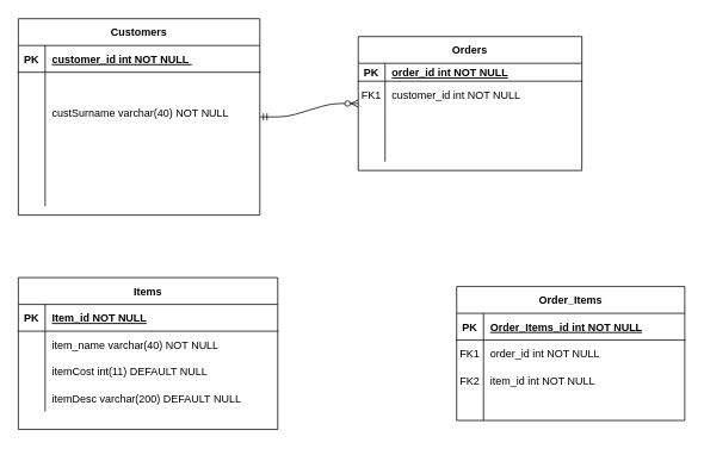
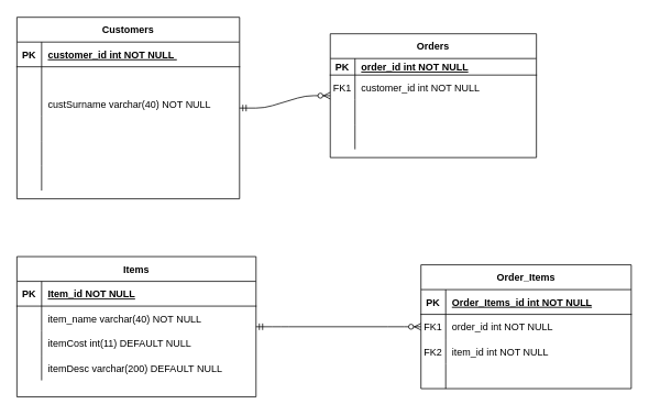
  <mxCell id="0" />
  <mxCell id="1" parent="0" />
  <mxCell id="2" value="Orders" style="shape=table;startSize=30;container=1;collapsible=1;childLayout=tableLayout;fixedRows=1;rowLines=0;fontStyle=1;align=center;resizeLast=1;" parent="1" vertex="1"><mxGeometry x="400" y="40" width="250" height="150" as="geometry" /></mxCell>
  <mxCell id="3" value="" style="shape=partialRectangle;collapsible=0;dropTarget=0;pointerEvents=0;fillColor=none;points=[[0,0.5],[1,0.5]];portConstraint=eastwest;top=0;left=0;right=0;bottom=1;" parent="2" vertex="1"><mxGeometry y="30" width="250" height="20" as="geometry" /></mxCell>
  <mxCell id="4" value="PK" style="shape=partialRectangle;overflow=hidden;connectable=0;fillColor=none;top=0;left=0;bottom=0;right=0;fontStyle=1;" parent="3" vertex="1"><mxGeometry width="30" height="20" as="geometry" /></mxCell>
  <mxCell id="5" value="order_id int NOT NULL " style="shape=partialRectangle;overflow=hidden;connectable=0;fillColor=none;top=0;left=0;bottom=0;right=0;align=left;spacingLeft=6;fontStyle=5;" parent="3" vertex="1"><mxGeometry x="30" width="220" height="20" as="geometry" /></mxCell>
  <mxCell id="6" value="" style="shape=partialRectangle;collapsible=0;dropTarget=0;pointerEvents=0;fillColor=none;points=[[0,0.5],[1,0.5]];portConstraint=eastwest;top=0;left=0;right=0;bottom=0;" parent="2" vertex="1"><mxGeometry y="50" width="250" height="30" as="geometry" /></mxCell>
  <mxCell id="7" value="FK1" style="shape=partialRectangle;overflow=hidden;connectable=0;fillColor=none;top=0;left=0;bottom=0;right=0;" parent="6" vertex="1"><mxGeometry width="30" height="30" as="geometry" /></mxCell>
  <mxCell id="8" value="customer_id int NOT NULL" style="shape=partialRectangle;overflow=hidden;connectable=0;fillColor=none;top=0;left=0;bottom=0;right=0;align=left;spacingLeft=6;" parent="6" vertex="1"><mxGeometry x="30" width="220" height="30" as="geometry" /></mxCell>
  <mxCell id="9" value="" style="shape=partialRectangle;collapsible=0;dropTarget=0;pointerEvents=0;fillColor=none;points=[[0,0.5],[1,0.5]];portConstraint=eastwest;top=0;left=0;right=0;bottom=0;" parent="2" vertex="1"><mxGeometry y="80" width="250" height="30" as="geometry" /></mxCell>
  <mxCell id="10" value="" style="shape=partialRectangle;overflow=hidden;connectable=0;fillColor=none;top=0;left=0;bottom=0;right=0;" parent="9" vertex="1"><mxGeometry width="30" height="30" as="geometry" /></mxCell>
  <mxCell id="11" value="" style="shape=partialRectangle;overflow=hidden;connectable=0;fillColor=none;top=0;left=0;bottom=0;right=0;align=left;spacingLeft=6;" parent="9" vertex="1"><mxGeometry x="30" width="220" height="30" as="geometry" /></mxCell>
  <mxCell id="12" style="shape=partialRectangle;collapsible=0;dropTarget=0;pointerEvents=0;fillColor=none;points=[[0,0.5],[1,0.5]];portConstraint=eastwest;top=0;left=0;right=0;bottom=0;" parent="2" vertex="1"><mxGeometry y="110" width="250" height="30" as="geometry" /></mxCell>
  <mxCell id="13" value="" style="shape=partialRectangle;overflow=hidden;connectable=0;fillColor=none;top=0;left=0;bottom=0;right=0;" parent="12" vertex="1"><mxGeometry width="30" height="30" as="geometry" /></mxCell>
  <mxCell id="14" value="" style="shape=partialRectangle;overflow=hidden;connectable=0;fillColor=none;top=0;left=0;bottom=0;right=0;align=left;spacingLeft=6;" parent="12" vertex="1"><mxGeometry x="30" width="220" height="30" as="geometry" /></mxCell>
  <mxCell id="15" value="Customers" style="shape=table;startSize=30;container=1;collapsible=1;childLayout=tableLayout;fixedRows=1;rowLines=0;fontStyle=1;align=center;resizeLast=1;" parent="1" vertex="1"><mxGeometry x="20" y="20" width="270" height="220" as="geometry" /></mxCell>
  <mxCell id="16" value="" style="shape=partialRectangle;collapsible=0;dropTarget=0;pointerEvents=0;fillColor=none;points=[[0,0.5],[1,0.5]];portConstraint=eastwest;top=0;left=0;right=0;bottom=1;" parent="15" vertex="1"><mxGeometry y="30" width="270" height="30" as="geometry" /></mxCell>
  <mxCell id="17" value="PK" style="shape=partialRectangle;overflow=hidden;connectable=0;fillColor=none;top=0;left=0;bottom=0;right=0;fontStyle=1;" parent="16" vertex="1"><mxGeometry width="30" height="30" as="geometry" /></mxCell>
  <mxCell id="18" value="customer_id int NOT NULL " style="shape=partialRectangle;overflow=hidden;connectable=0;fillColor=none;top=0;left=0;bottom=0;right=0;align=left;spacingLeft=6;fontStyle=5;" parent="16" vertex="1"><mxGeometry x="30" width="240" height="30" as="geometry" /></mxCell>
  <mxCell id="19" value="" style="shape=partialRectangle;collapsible=0;dropTarget=0;pointerEvents=0;fillColor=none;points=[[0,0.5],[1,0.5]];portConstraint=eastwest;top=0;left=0;right=0;bottom=0;" parent="15" vertex="1"><mxGeometry y="60" width="270" height="30" as="geometry" /></mxCell>
  <mxCell id="20" value="" style="shape=partialRectangle;overflow=hidden;connectable=0;fillColor=none;top=0;left=0;bottom=0;right=0;" parent="19" vertex="1"><mxGeometry width="30" height="30" as="geometry" /></mxCell>
  <mxCell id="21" style="shape=partialRectangle;collapsible=0;dropTarget=0;pointerEvents=0;fillColor=none;points=[[0,0.5],[1,0.5]];portConstraint=eastwest;top=0;left=0;right=0;bottom=0;" parent="15" vertex="1"><mxGeometry y="90" width="270" height="30" as="geometry" /></mxCell>
  <mxCell id="22" style="shape=partialRectangle;overflow=hidden;connectable=0;fillColor=none;top=0;left=0;bottom=0;right=0;" parent="21" vertex="1"><mxGeometry width="30" height="30" as="geometry" /></mxCell>
  <mxCell id="23" value="custSurname varchar(40) NOT NULL" style="shape=partialRectangle;overflow=hidden;connectable=0;fillColor=none;top=0;left=0;bottom=0;right=0;align=left;spacingLeft=6;" parent="21" vertex="1"><mxGeometry x="30" width="240" height="30" as="geometry" /></mxCell>
  <mxCell id="24" style="shape=partialRectangle;collapsible=0;dropTarget=0;pointerEvents=0;fillColor=none;points=[[0,0.5],[1,0.5]];portConstraint=eastwest;top=0;left=0;right=0;bottom=0;" parent="15" vertex="1"><mxGeometry y="120" width="270" height="30" as="geometry" /></mxCell>
  <mxCell id="25" style="shape=partialRectangle;overflow=hidden;connectable=0;fillColor=none;top=0;left=0;bottom=0;right=0;" parent="24" vertex="1"><mxGeometry width="30" height="30" as="geometry" /></mxCell>
  <mxCell id="26" style="shape=partialRectangle;overflow=hidden;connectable=0;fillColor=none;top=0;left=0;bottom=0;right=0;align=left;spacingLeft=6;" parent="24" vertex="1"><mxGeometry x="30" width="240" height="30" as="geometry" /></mxCell>
  <mxCell id="27" style="shape=partialRectangle;collapsible=0;dropTarget=0;pointerEvents=0;fillColor=none;points=[[0,0.5],[1,0.5]];portConstraint=eastwest;top=0;left=0;right=0;bottom=0;" parent="15" vertex="1"><mxGeometry y="150" width="270" height="30" as="geometry" /></mxCell>
  <mxCell id="28" style="shape=partialRectangle;overflow=hidden;connectable=0;fillColor=none;top=0;left=0;bottom=0;right=0;" parent="27" vertex="1"><mxGeometry width="30" height="30" as="geometry" /></mxCell>
  <mxCell id="29" style="shape=partialRectangle;overflow=hidden;connectable=0;fillColor=none;top=0;left=0;bottom=0;right=0;align=left;spacingLeft=6;" parent="27" vertex="1"><mxGeometry x="30" width="240" height="30" as="geometry" /></mxCell>
  <mxCell id="30" style="shape=partialRectangle;collapsible=0;dropTarget=0;pointerEvents=0;fillColor=none;points=[[0,0.5],[1,0.5]];portConstraint=eastwest;top=0;left=0;right=0;bottom=0;" parent="15" vertex="1"><mxGeometry y="180" width="270" height="30" as="geometry" /></mxCell>
  <mxCell id="31" style="shape=partialRectangle;overflow=hidden;connectable=0;fillColor=none;top=0;left=0;bottom=0;right=0;" parent="30" vertex="1"><mxGeometry width="30" height="30" as="geometry" /></mxCell>
  <mxCell id="32" style="shape=partialRectangle;overflow=hidden;connectable=0;fillColor=none;top=0;left=0;bottom=0;right=0;align=left;spacingLeft=6;" parent="30" vertex="1"><mxGeometry x="30" width="240" height="30" as="geometry" /></mxCell>
  <mxCell id="33" value="Order_Items" style="shape=table;startSize=30;container=1;collapsible=1;childLayout=tableLayout;fixedRows=1;rowLines=0;fontStyle=1;align=center;resizeLast=1;" parent="1" vertex="1"><mxGeometry x="510" y="320" width="255" height="150" as="geometry" /></mxCell>
  <mxCell id="34" value="" style="shape=partialRectangle;collapsible=0;dropTarget=0;pointerEvents=0;fillColor=none;top=0;left=0;bottom=1;right=0;points=[[0,0.5],[1,0.5]];portConstraint=eastwest;" parent="33" vertex="1"><mxGeometry y="30" width="255" height="30" as="geometry" /></mxCell>
  <mxCell id="35" value="PK" style="shape=partialRectangle;connectable=0;fillColor=none;top=0;left=0;bottom=0;right=0;fontStyle=1;overflow=hidden;" parent="34" vertex="1"><mxGeometry width="30" height="30" as="geometry" /></mxCell>
  <mxCell id="36" value="Order_Items_id int NOT NULL" style="shape=partialRectangle;connectable=0;fillColor=none;top=0;left=0;bottom=0;right=0;align=left;spacingLeft=6;fontStyle=5;overflow=hidden;" parent="34" vertex="1"><mxGeometry x="30" width="225" height="30" as="geometry" /></mxCell>
  <mxCell id="37" value="" style="shape=partialRectangle;collapsible=0;dropTarget=0;pointerEvents=0;fillColor=none;top=0;left=0;bottom=0;right=0;points=[[0,0.5],[1,0.5]];portConstraint=eastwest;" parent="33" vertex="1"><mxGeometry y="60" width="255" height="30" as="geometry" /></mxCell>
  <mxCell id="38" value="FK1" style="shape=partialRectangle;connectable=0;fillColor=none;top=0;left=0;bottom=0;right=0;editable=1;overflow=hidden;" parent="37" vertex="1"><mxGeometry width="30" height="30" as="geometry" /></mxCell>
  <mxCell id="39" value="order_id int NOT NULL" style="shape=partialRectangle;connectable=0;fillColor=none;top=0;left=0;bottom=0;right=0;align=left;spacingLeft=6;overflow=hidden;" parent="37" vertex="1"><mxGeometry x="30" width="225" height="30" as="geometry" /></mxCell>
  <mxCell id="40" value="" style="shape=partialRectangle;collapsible=0;dropTarget=0;pointerEvents=0;fillColor=none;top=0;left=0;bottom=0;right=0;points=[[0,0.5],[1,0.5]];portConstraint=eastwest;" parent="33" vertex="1"><mxGeometry y="90" width="255" height="30" as="geometry" /></mxCell>
  <mxCell id="41" value="FK2" style="shape=partialRectangle;connectable=0;fillColor=none;top=0;left=0;bottom=0;right=0;editable=1;overflow=hidden;" parent="40" vertex="1"><mxGeometry width="30" height="30" as="geometry" /></mxCell>
  <mxCell id="42" value="item_id int NOT NULL" style="shape=partialRectangle;connectable=0;fillColor=none;top=0;left=0;bottom=0;right=0;align=left;spacingLeft=6;overflow=hidden;" parent="40" vertex="1"><mxGeometry x="30" width="225" height="30" as="geometry" /></mxCell>
  <mxCell id="43" value="" style="shape=partialRectangle;collapsible=0;dropTarget=0;pointerEvents=0;fillColor=none;top=0;left=0;bottom=0;right=0;points=[[0,0.5],[1,0.5]];portConstraint=eastwest;" parent="33" vertex="1"><mxGeometry y="120" width="255" height="30" as="geometry" /></mxCell>
  <mxCell id="44" value="" style="shape=partialRectangle;connectable=0;fillColor=none;top=0;left=0;bottom=0;right=0;editable=1;overflow=hidden;" parent="43" vertex="1"><mxGeometry width="30" height="30" as="geometry" /></mxCell>
  <mxCell id="45" value="" style="shape=partialRectangle;connectable=0;fillColor=none;top=0;left=0;bottom=0;right=0;align=left;spacingLeft=6;overflow=hidden;" parent="43" vertex="1"><mxGeometry x="30" width="225" height="30" as="geometry" /></mxCell>
  <mxCell id="46" value="Items" style="shape=table;startSize=30;container=1;collapsible=1;childLayout=tableLayout;fixedRows=1;rowLines=0;fontStyle=1;align=center;resizeLast=1;" parent="1" vertex="1"><mxGeometry x="20" y="310" width="290" height="170" as="geometry" /></mxCell>
  <mxCell id="47" value="" style="shape=partialRectangle;collapsible=0;dropTarget=0;pointerEvents=0;fillColor=none;top=0;left=0;bottom=1;right=0;points=[[0,0.5],[1,0.5]];portConstraint=eastwest;" parent="46" vertex="1"><mxGeometry y="30" width="290" height="30" as="geometry" /></mxCell>
  <mxCell id="48" value="PK" style="shape=partialRectangle;connectable=0;fillColor=none;top=0;left=0;bottom=0;right=0;fontStyle=1;overflow=hidden;" parent="47" vertex="1"><mxGeometry width="30" height="30" as="geometry" /></mxCell>
  <mxCell id="49" value="Item_id NOT NULL" style="shape=partialRectangle;connectable=0;fillColor=none;top=0;left=0;bottom=0;right=0;align=left;spacingLeft=6;fontStyle=5;overflow=hidden;" parent="47" vertex="1"><mxGeometry x="30" width="260" height="30" as="geometry" /></mxCell>
  <mxCell id="50" value="" style="shape=partialRectangle;collapsible=0;dropTarget=0;pointerEvents=0;fillColor=none;top=0;left=0;bottom=0;right=0;points=[[0,0.5],[1,0.5]];portConstraint=eastwest;" parent="46" vertex="1"><mxGeometry y="60" width="290" height="30" as="geometry" /></mxCell>
  <mxCell id="51" value="" style="shape=partialRectangle;connectable=0;fillColor=none;top=0;left=0;bottom=0;right=0;editable=1;overflow=hidden;" parent="50" vertex="1"><mxGeometry width="30" height="30" as="geometry" /></mxCell>
  <mxCell id="52" value="item_name varchar(40) NOT NULL" style="shape=partialRectangle;connectable=0;fillColor=none;top=0;left=0;bottom=0;right=0;align=left;spacingLeft=6;overflow=hidden;" parent="50" vertex="1"><mxGeometry x="30" width="260" height="30" as="geometry" /></mxCell>
  <mxCell id="53" value="" style="shape=partialRectangle;collapsible=0;dropTarget=0;pointerEvents=0;fillColor=none;top=0;left=0;bottom=0;right=0;points=[[0,0.5],[1,0.5]];portConstraint=eastwest;" parent="46" vertex="1"><mxGeometry y="90" width="290" height="30" as="geometry" /></mxCell>
  <mxCell id="54" value="" style="shape=partialRectangle;connectable=0;fillColor=none;top=0;left=0;bottom=0;right=0;editable=1;overflow=hidden;" parent="53" vertex="1"><mxGeometry width="30" height="30" as="geometry" /></mxCell>
  <mxCell id="55" value="itemCost int(11) DEFAULT NULL" style="shape=partialRectangle;connectable=0;fillColor=none;top=0;left=0;bottom=0;right=0;align=left;spacingLeft=6;overflow=hidden;" parent="53" vertex="1"><mxGeometry x="30" width="260" height="30" as="geometry" /></mxCell>
  <mxCell id="56" value="" style="shape=partialRectangle;collapsible=0;dropTarget=0;pointerEvents=0;fillColor=none;top=0;left=0;bottom=0;right=0;points=[[0,0.5],[1,0.5]];portConstraint=eastwest;" parent="46" vertex="1"><mxGeometry y="120" width="290" height="30" as="geometry" /></mxCell>
  <mxCell id="57" value="" style="shape=partialRectangle;connectable=0;fillColor=none;top=0;left=0;bottom=0;right=0;editable=1;overflow=hidden;" parent="56" vertex="1"><mxGeometry width="30" height="30" as="geometry" /></mxCell>
  <mxCell id="58" value="itemDesc varchar(200) DEFAULT NULL" style="shape=partialRectangle;connectable=0;fillColor=none;top=0;left=0;bottom=0;right=0;align=left;spacingLeft=6;overflow=hidden;" parent="56" vertex="1"><mxGeometry x="30" width="260" height="30" as="geometry" /></mxCell>
  <mxCell id="59" value="" style="edgeStyle=entityRelationEdgeStyle;fontSize=12;html=1;endArrow=ERzeroToMany;startArrow=ERmandOne;" parent="1" source="15" target="2" edge="1"><mxGeometry width="100" height="100" relative="1" as="geometry"><mxPoint x="360" y="370" as="sourcePoint" /><mxPoint x="460" y="270" as="targetPoint" /></mxGeometry></mxCell>
+ <mxCell id="60" value="" style="edgeStyle=entityRelationEdgeStyle;fontSize=12;html=1;endArrow=ERzeroToMany;startArrow=ERmandOne;" parent="1" source="46" target="33" edge="1"><mxGeometry width="100" height="100" relative="1" as="geometry"><mxPoint x="350" y="660" as="sourcePoint" /><mxPoint x="450" y="560" as="targetPoint" /></mxGeometry></mxCell>
